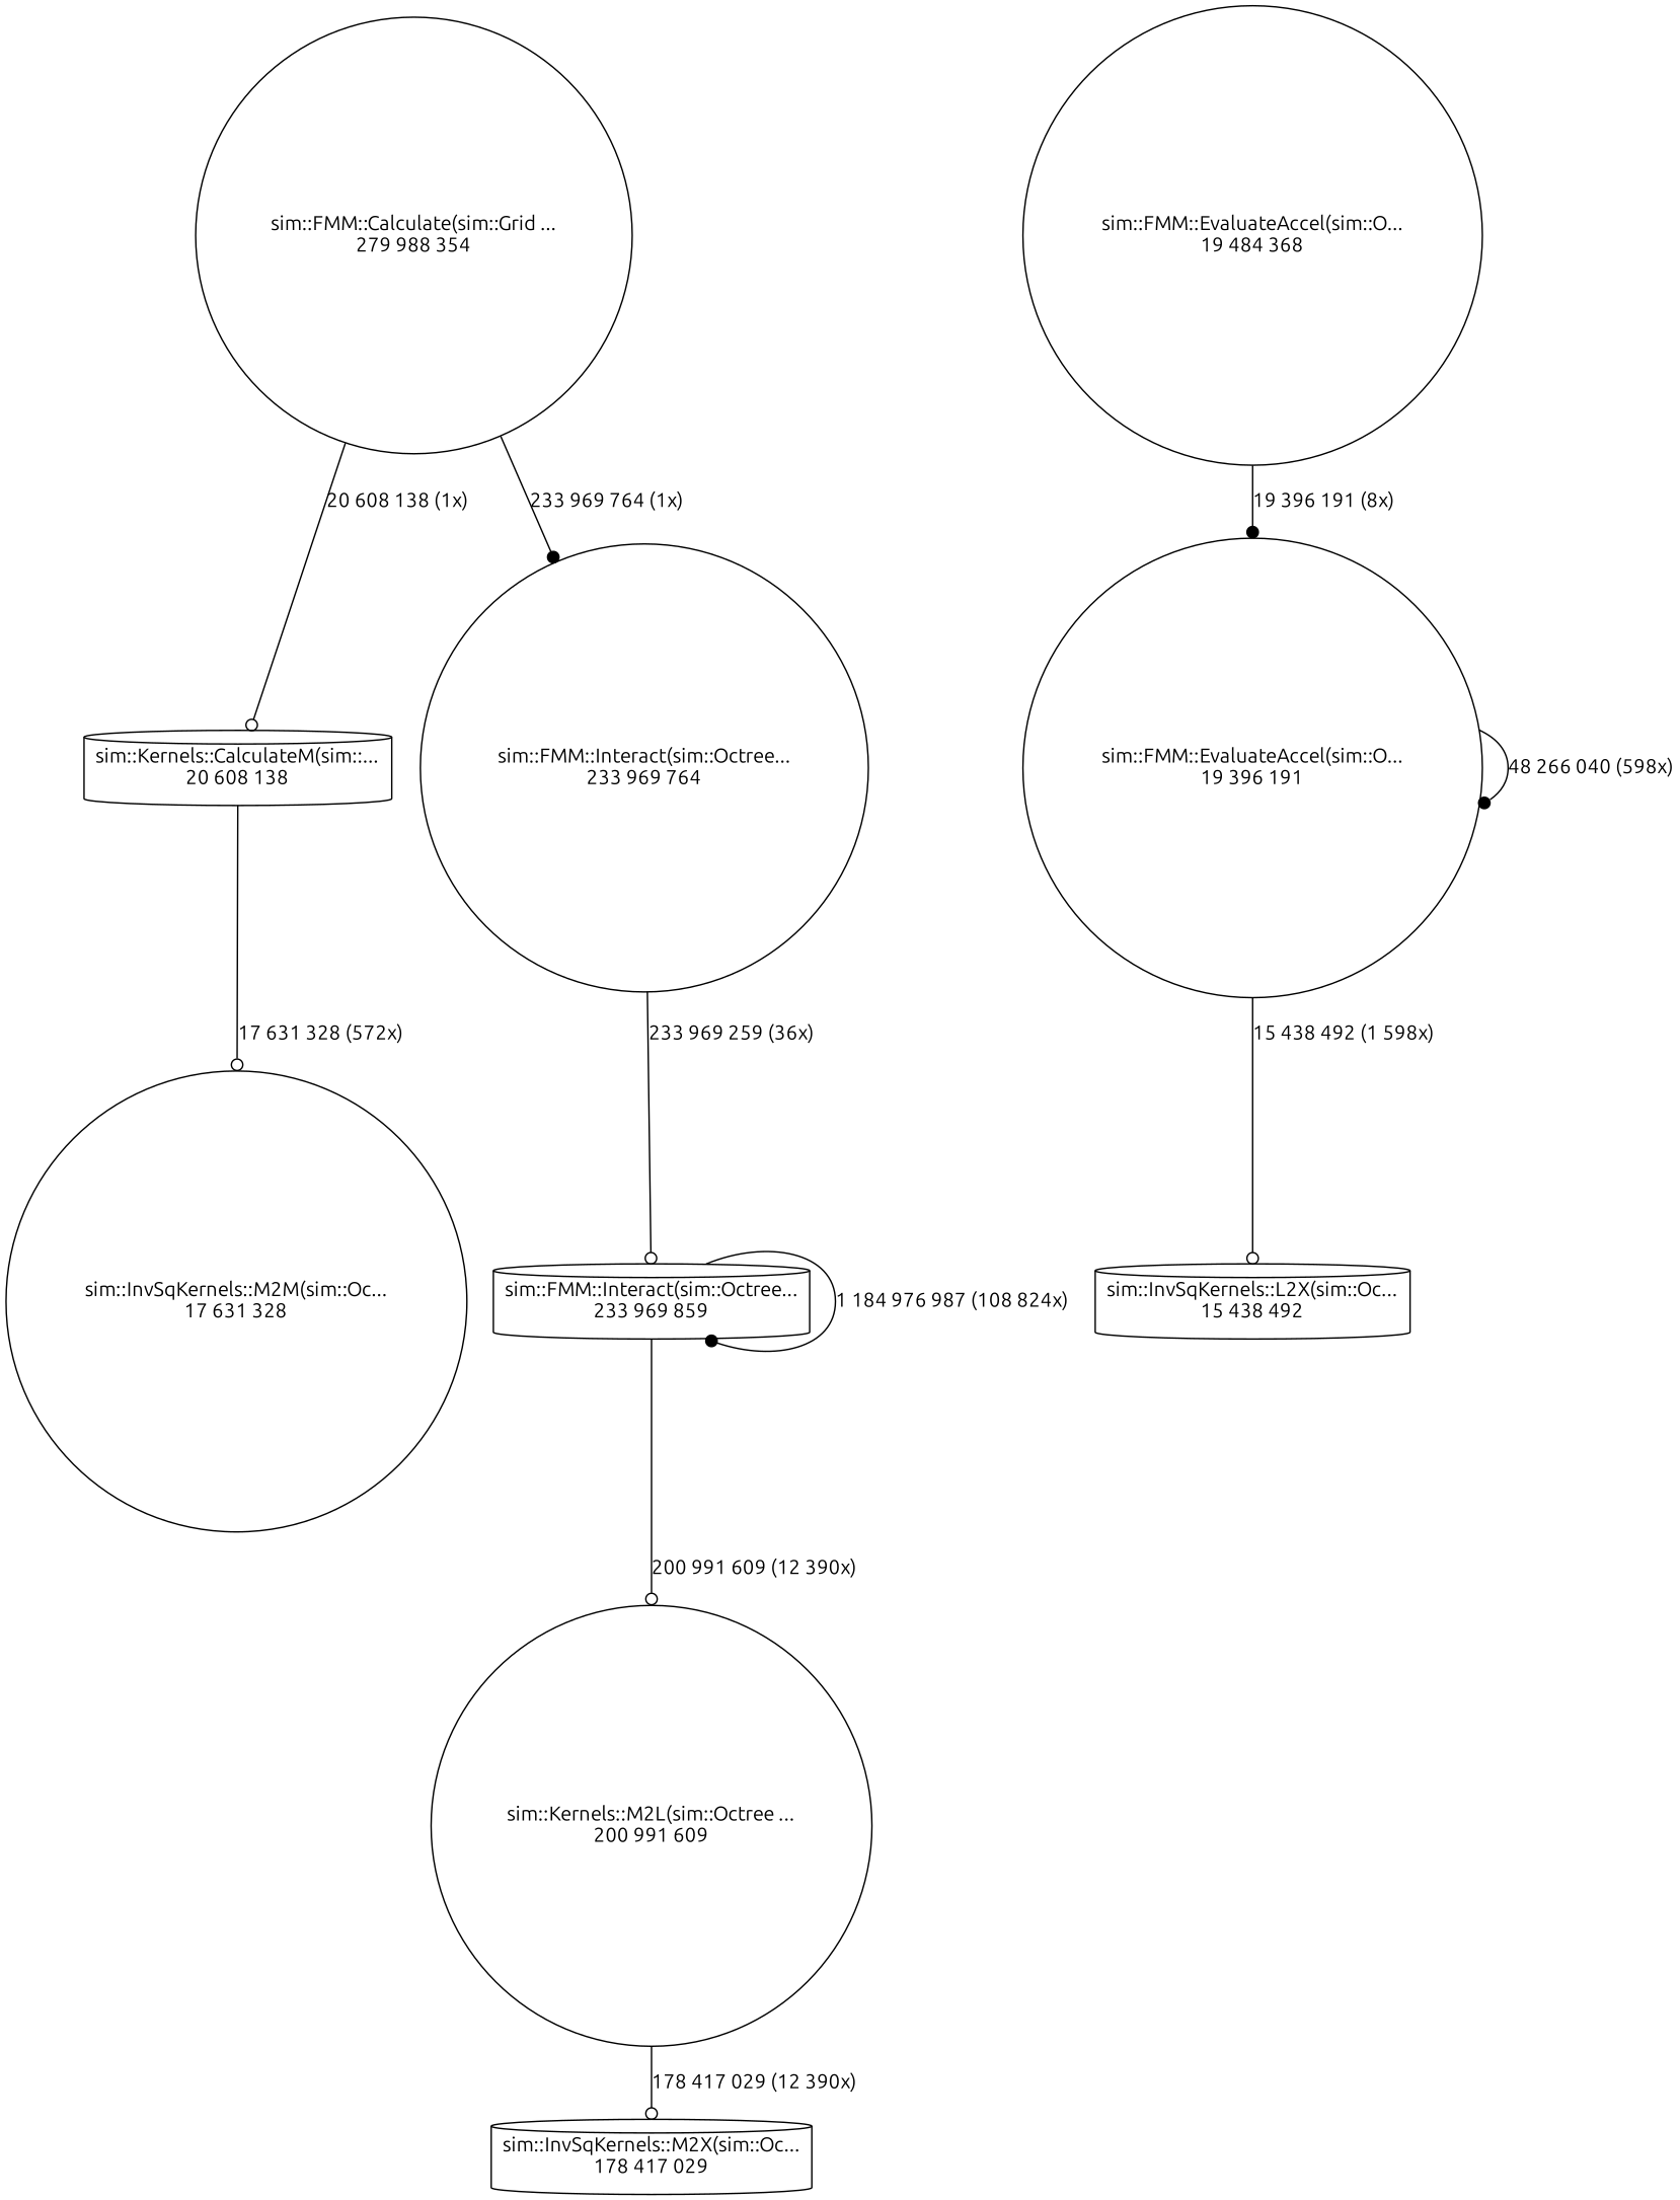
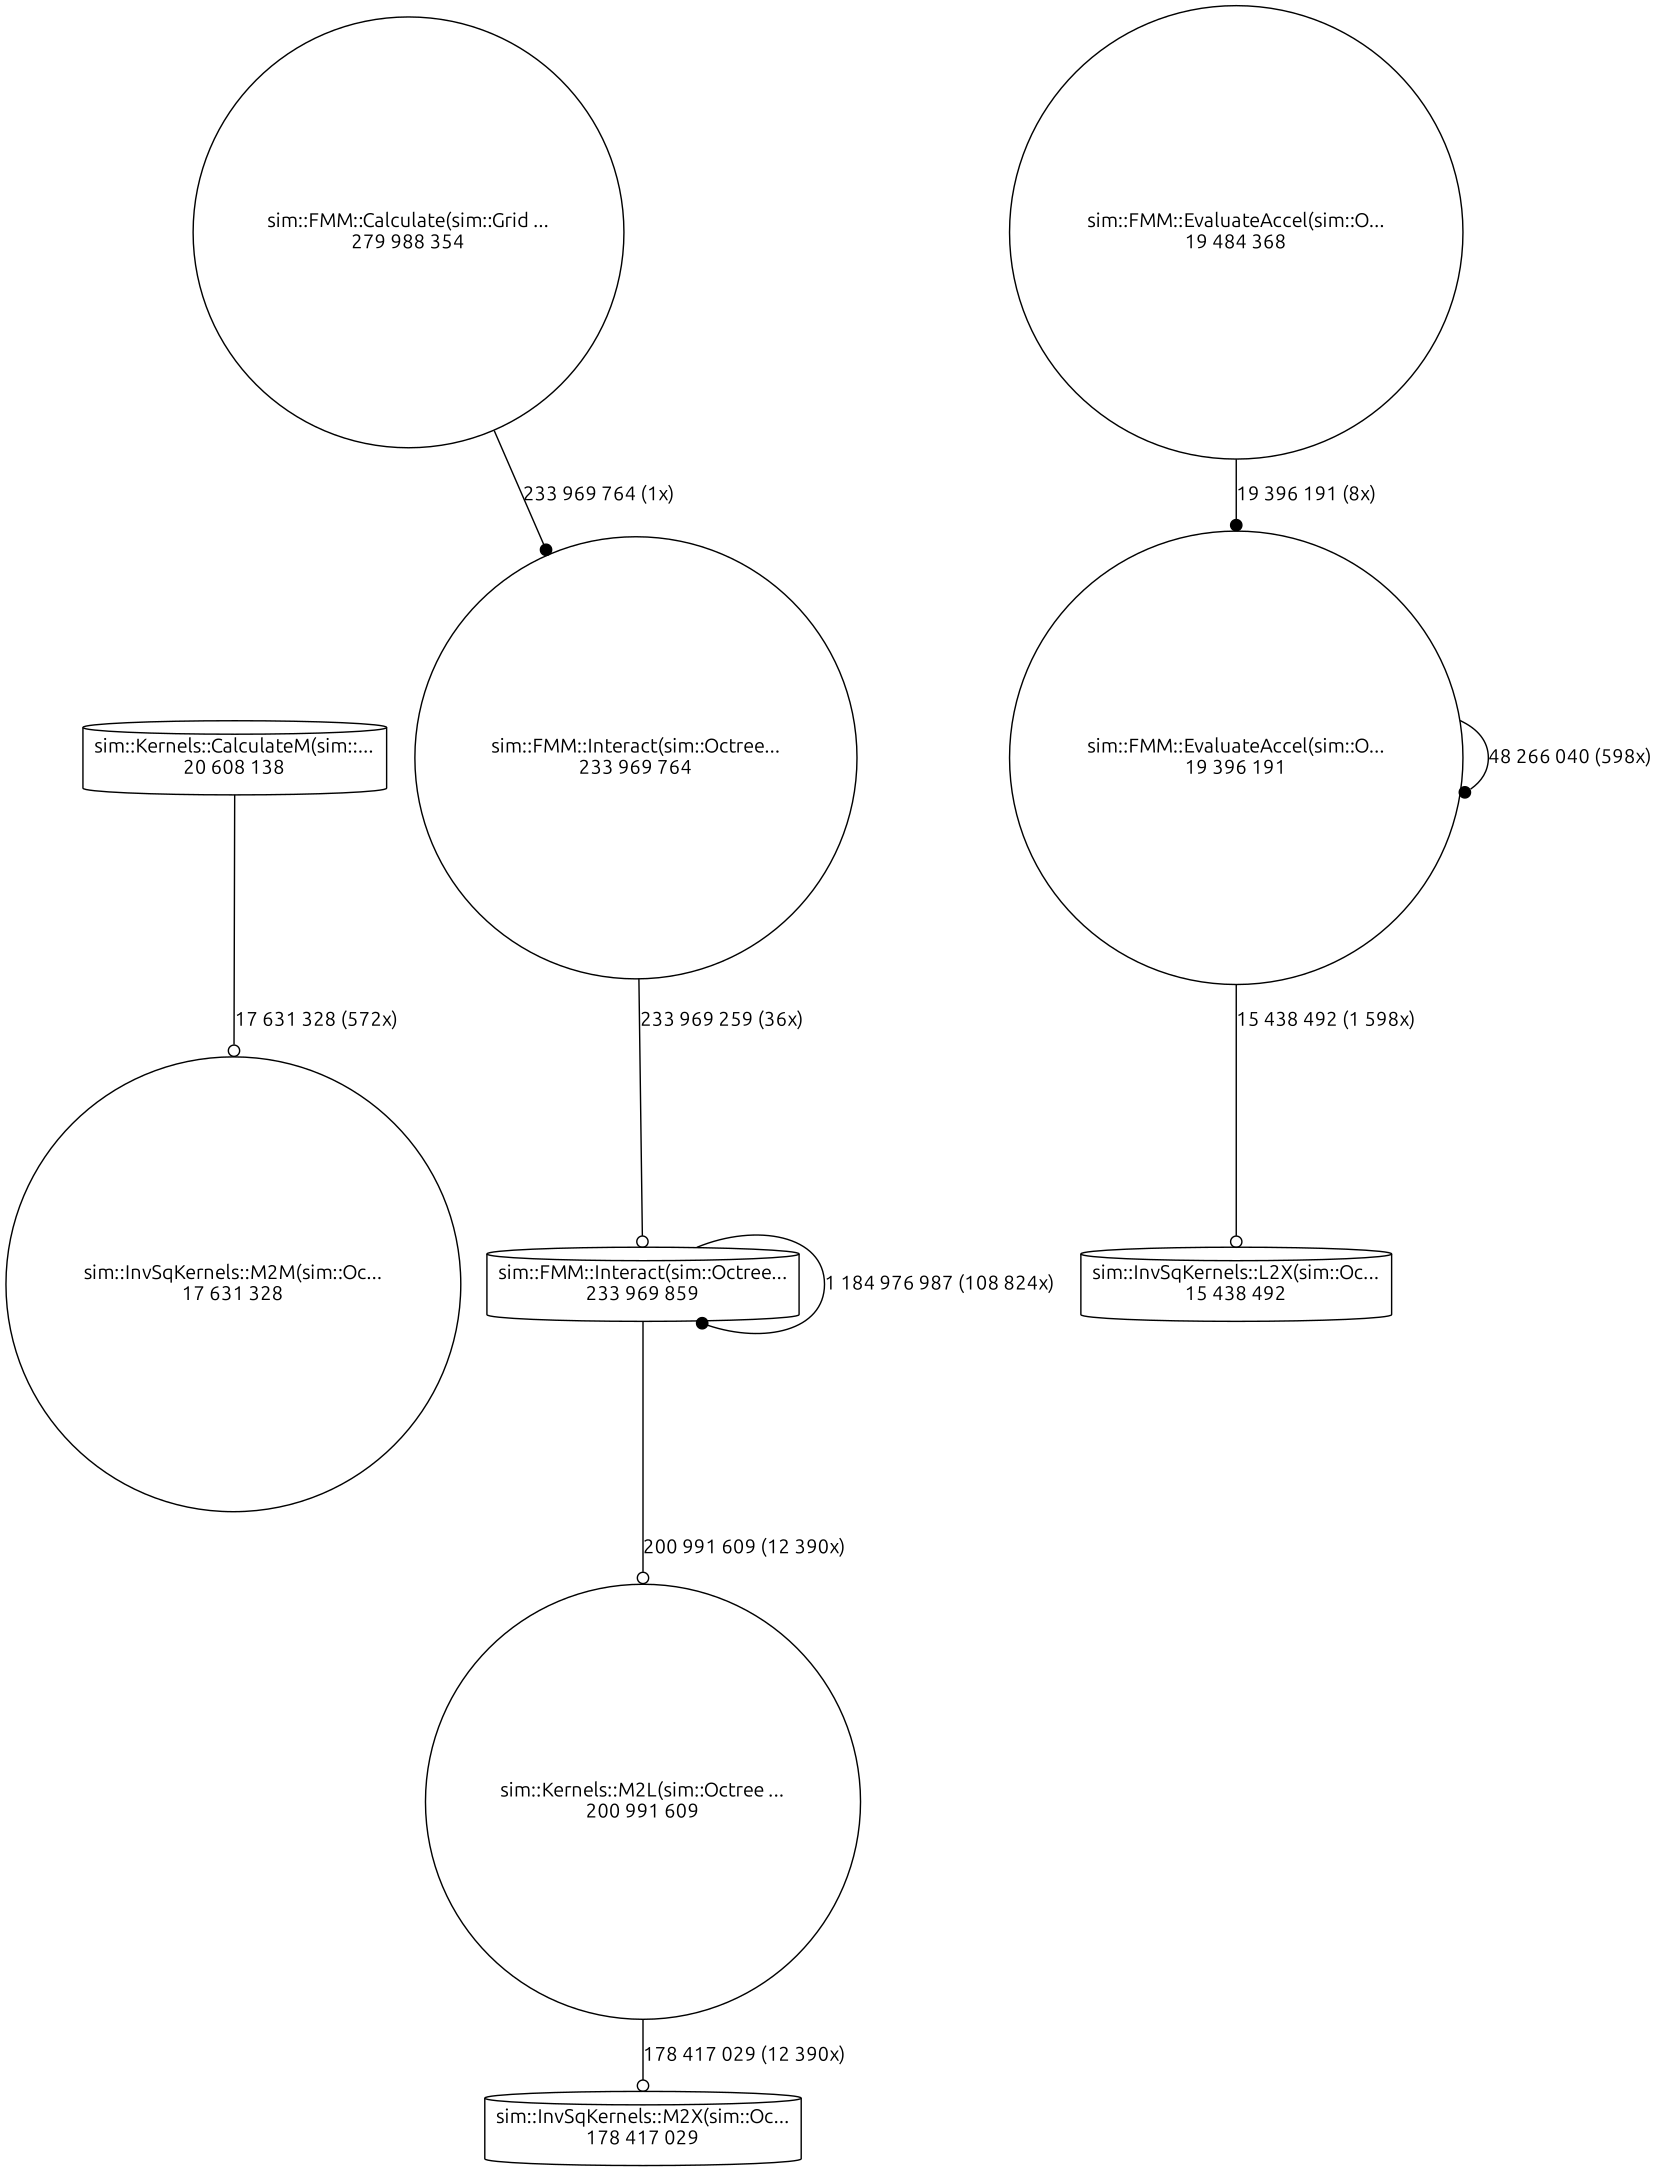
  digraph {
    fontname=Ubuntu
    node [fontname=Ubuntu shape=circle]
    edge [arrowhead=odot fontname=Ubuntu weight=2]
    n1 [label="sim::Kernels::CalculateM(sim::...\n20 608 138" shape=cylinder]
    n2 [label="sim::InvSqKernels::M2M(sim::Oc...\n17 631 328"]
    n3 [label="sim::FMM::Interact(sim::Octree...\n233 969 764"]
    n4 [label="sim::FMM::Interact(sim::Octree...\n233 969 859" shape=cylinder]
    n5 [label="sim::Kernels::M2L(sim::Octree ...\n200 991 609"]
    n6 [label="sim::InvSqKernels::M2X(sim::Oc...\n178 417 029" shape=cylinder]
    n7 [label="sim::FMM::Calculate(sim::Grid ...\n279 988 354"]
    n8 [label="sim::FMM::EvaluateAccel(sim::O...\n19 484 368"]
    n9 [label="sim::FMM::EvaluateAccel(sim::O...\n19 396 191"]
    n10 [label="sim::InvSqKernels::L2X(sim::Oc...\n15 438 492" shape=cylinder]
    n1 -> n2 [label="17 631 328 (572x)"]
    n3 -> n4 [label="233 969 259 (36x)"]
    n4 -> n4 [arrowhead=dot label="1 184 976 987 (108 824x)" weight=3]
    n4 -> n5 [label="200 991 609 (12 390x)"]
    n5 -> n6 [label="178 417 029 (12 390x)"]
-   n7 -> n1 [label="20 608 138 (1x)"]
    n7 -> n3 [arrowhead=dot label="233 969 764 (1x)"]
    n8 -> n9 [arrowhead=dot label="19 396 191 (8x)"]
    n9 -> n9 [arrowhead=dot label="48 266 040 (598x)"]
    n9 -> n10 [label="15 438 492 (1 598x)"]
  }
